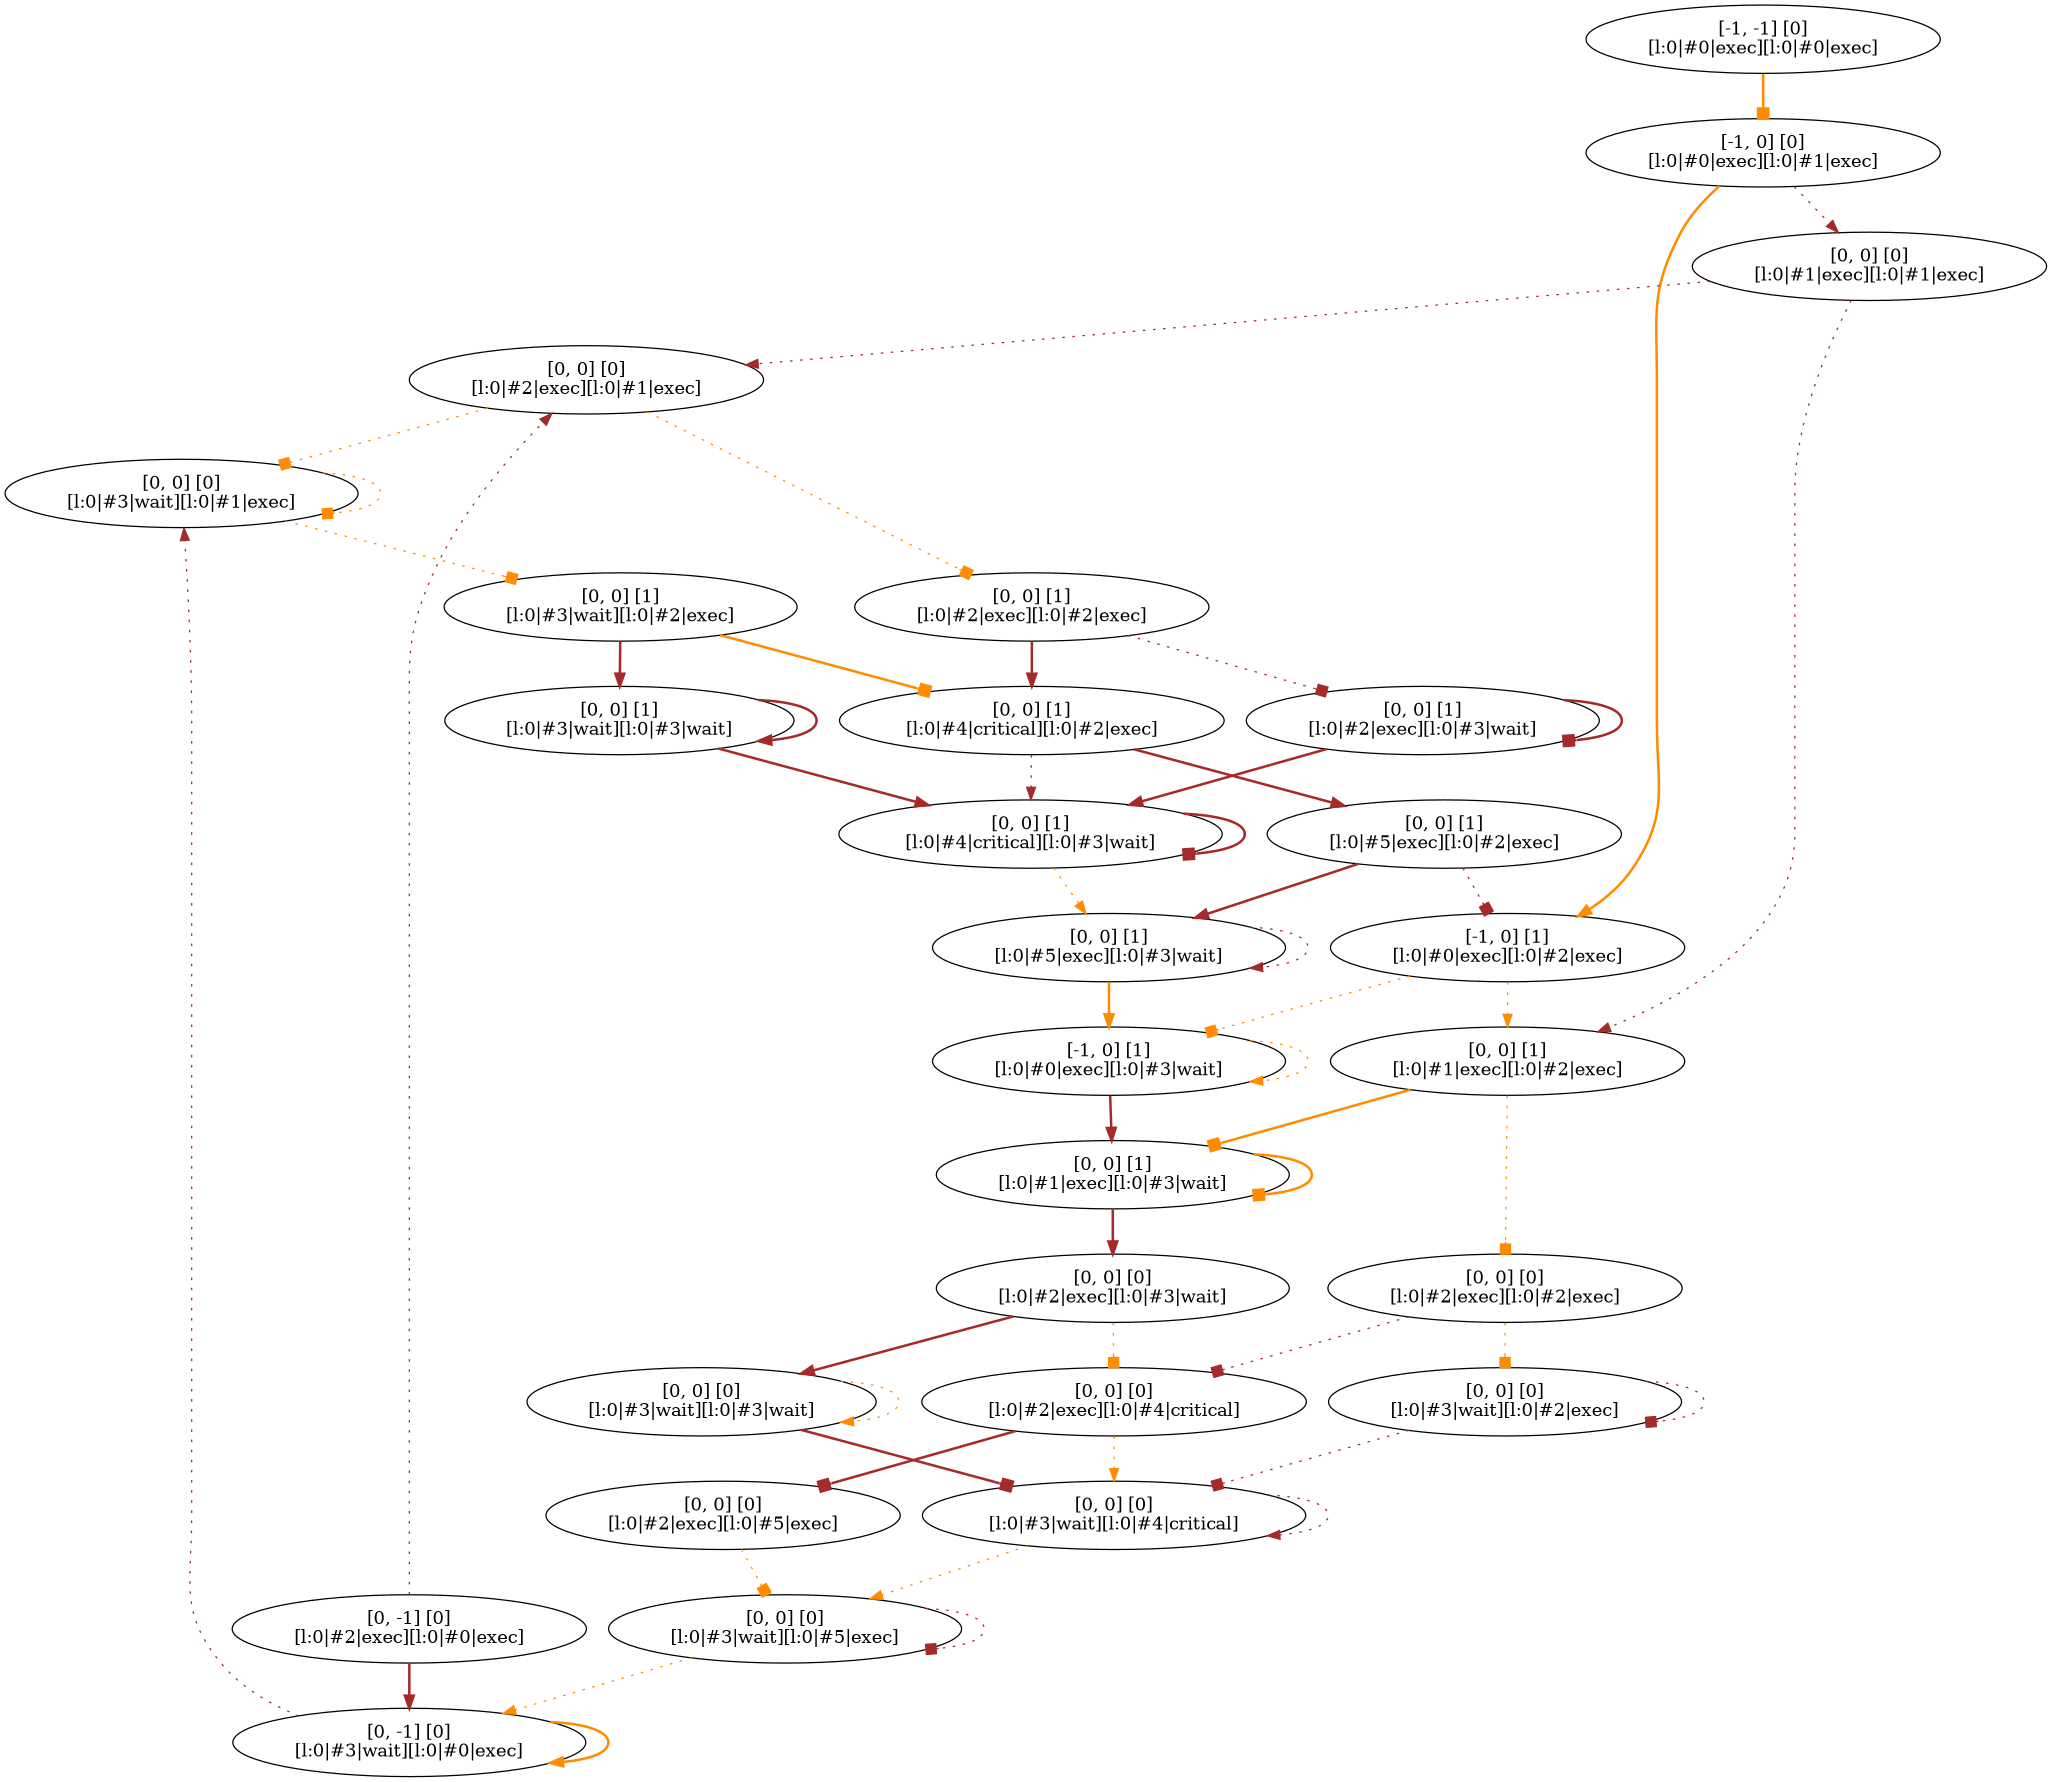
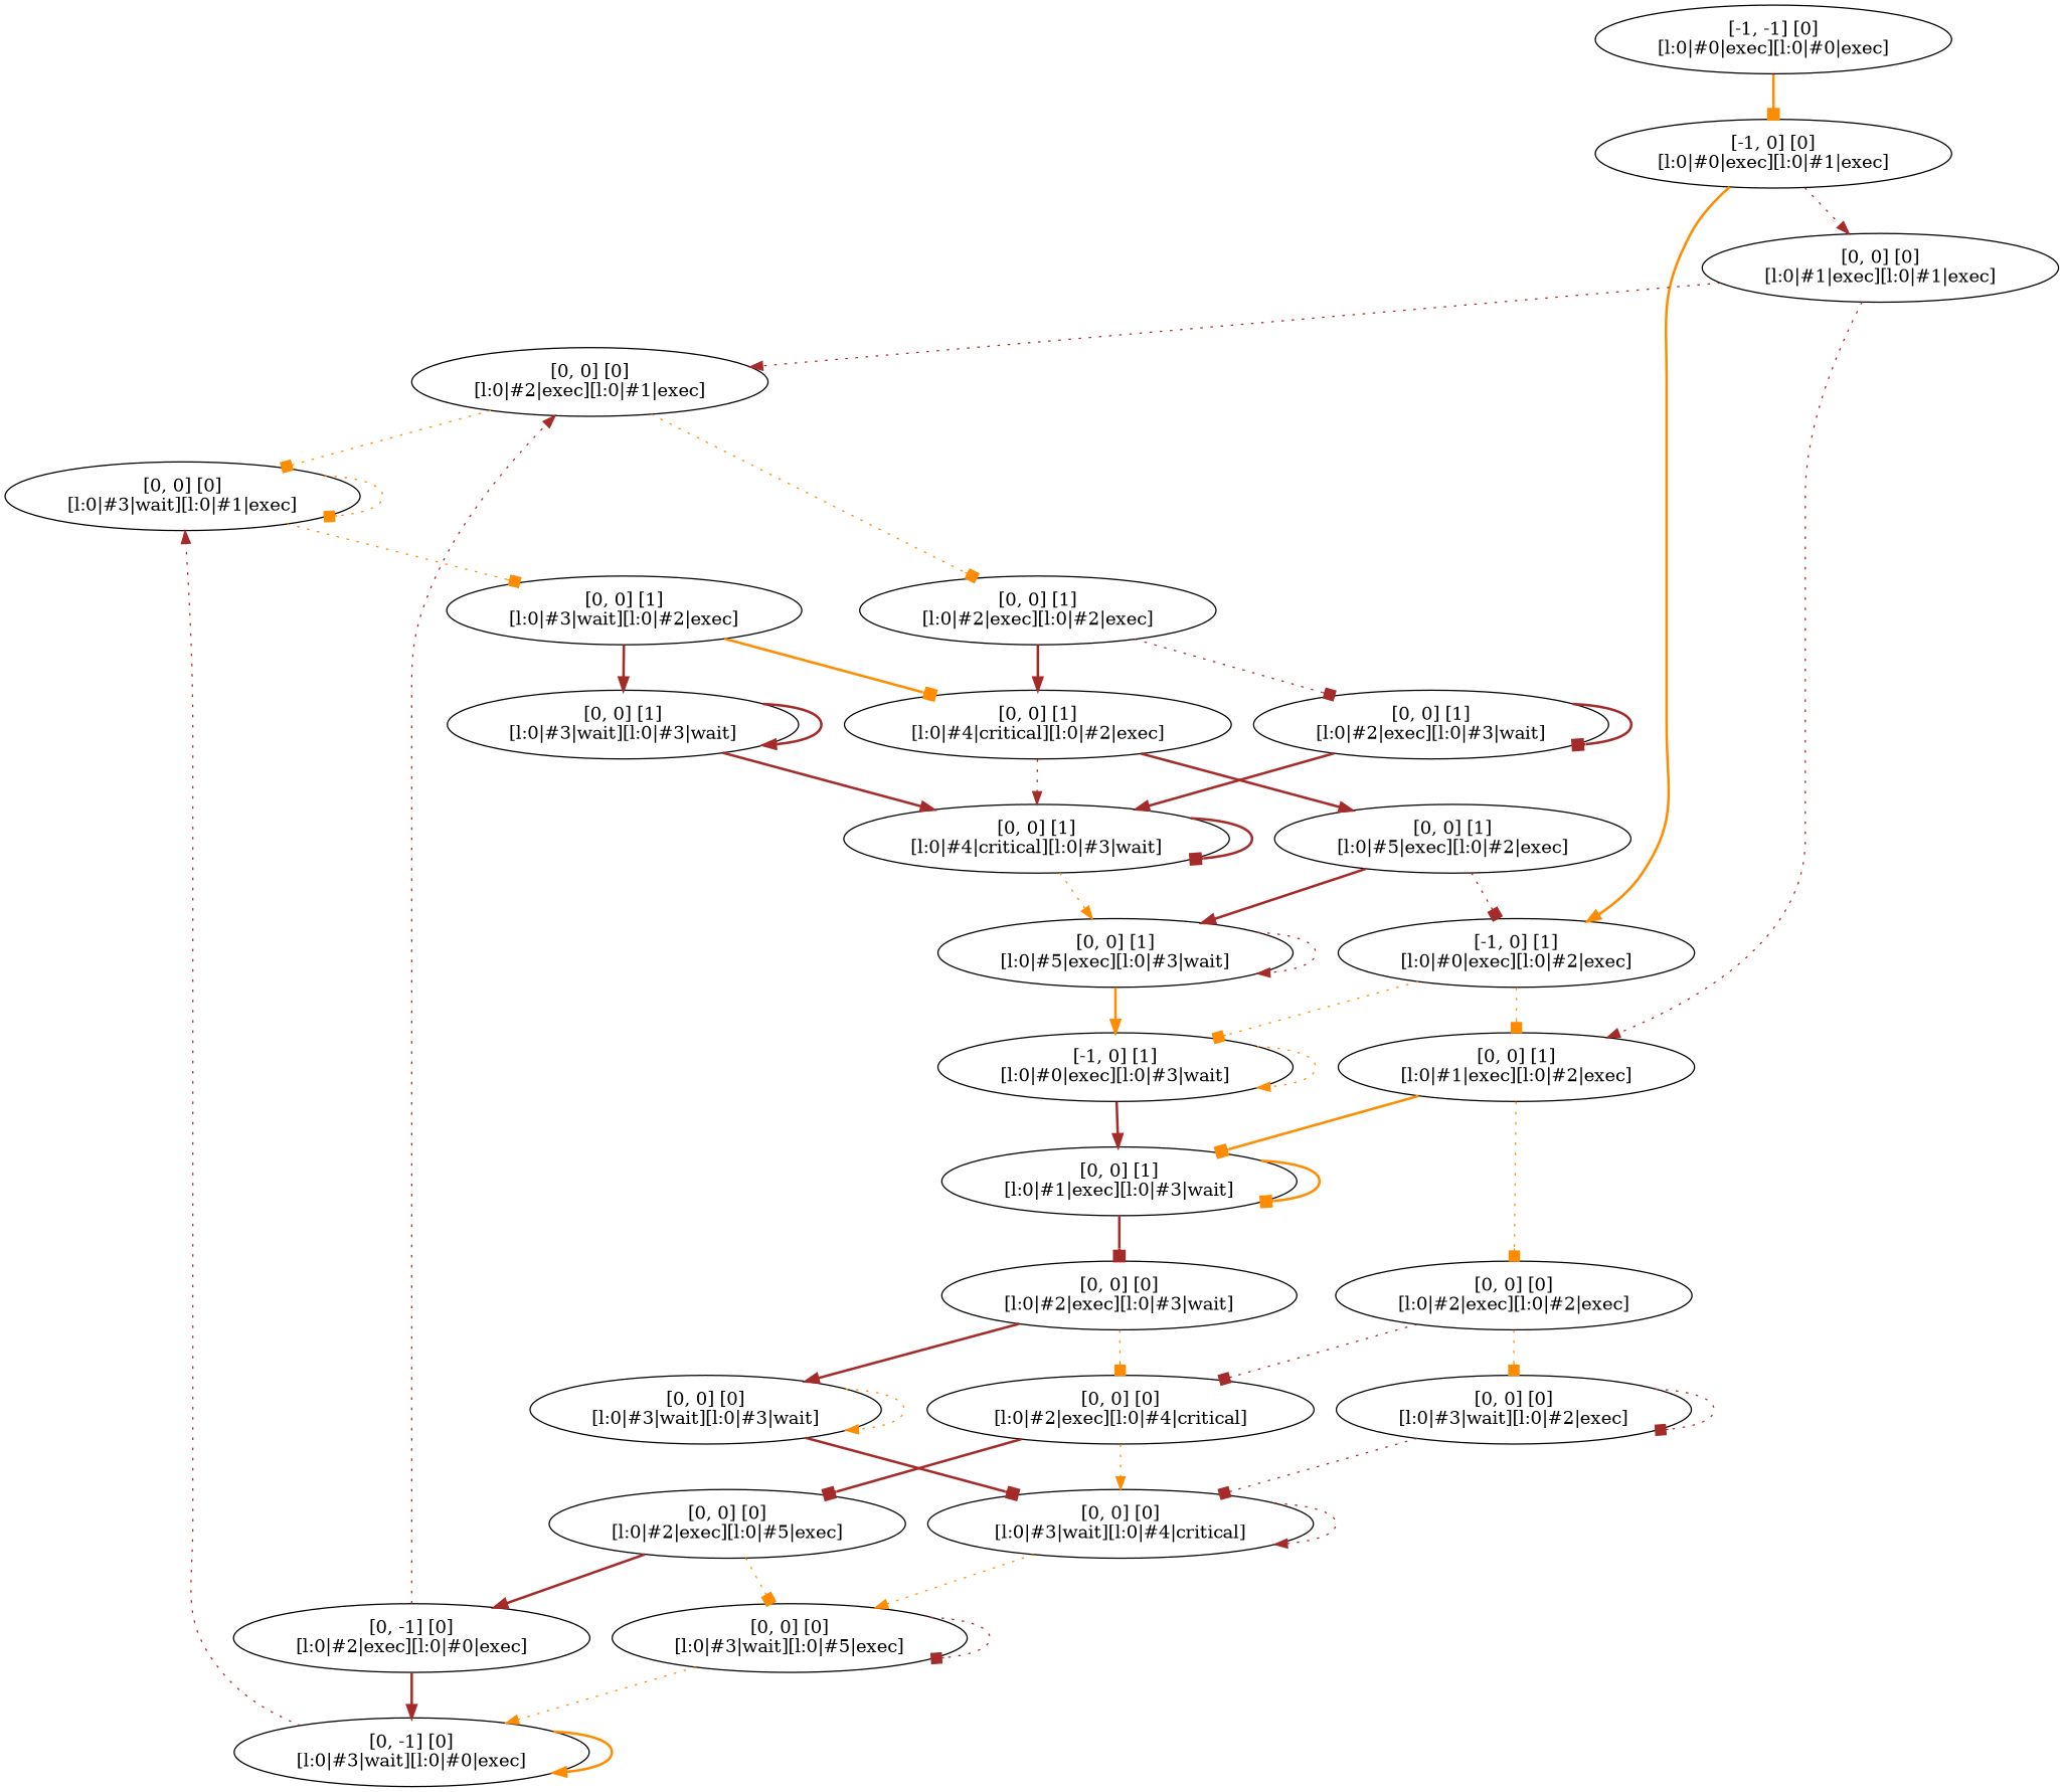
  digraph {
    edge [arrowhead=normal color=brown style=dotted]
    n1 [label="[-1, -1] [0]\n[l:0|#0|exec][l:0|#0|exec]"]
    n2 [label="[-1, 0] [0]\n[l:0|#0|exec][l:0|#1|exec]"]
    n3 [label="[0, 0] [0]\n[l:0|#1|exec][l:0|#1|exec]"]
    n4 [label="[-1, 0] [1]\n[l:0|#0|exec][l:0|#2|exec]"]
    n5 [label="[0, 0] [0]\n[l:0|#2|exec][l:0|#1|exec]"]
    n6 [label="[0, 0] [1]\n[l:0|#1|exec][l:0|#2|exec]"]
    n7 [label="[0, -1] [0]\n[l:0|#2|exec][l:0|#0|exec]"]
    n8 [label="[0, -1] [0]\n[l:0|#3|wait][l:0|#0|exec]"]
    n9 [label="[0, 0] [0]\n[l:0|#3|wait][l:0|#1|exec]"]
    n10 [label="[0, 0] [1]\n[l:0|#2|exec][l:0|#2|exec]"]
    n11 [label="[0, 0] [0]\n[l:0|#2|exec][l:0|#2|exec]"]
    n12 [label="[0, 0] [1]\n[l:0|#1|exec][l:0|#3|wait]"]
    n13 [label="[-1, 0] [1]\n[l:0|#0|exec][l:0|#3|wait]"]
    n14 [label="[0, 0] [1]\n[l:0|#3|wait][l:0|#2|exec]"]
    n15 [label="[0, 0] [1]\n[l:0|#4|critical][l:0|#2|exec]"]
    n16 [label="[0, 0] [1]\n[l:0|#2|exec][l:0|#3|wait]"]
    n17 [label="[0, 0] [0]\n[l:0|#2|exec][l:0|#4|critical]"]
    n18 [label="[0, 0] [0]\n[l:0|#3|wait][l:0|#2|exec]"]
    n19 [label="[0, 0] [0]\n[l:0|#2|exec][l:0|#3|wait]"]
    n20 [label="[0, 0] [1]\n[l:0|#3|wait][l:0|#3|wait]"]
    n21 [label="[0, 0] [1]\n[l:0|#5|exec][l:0|#2|exec]"]
    n22 [label="[0, 0] [1]\n[l:0|#4|critical][l:0|#3|wait]"]
    n23 [label="[0, 0] [0]\n[l:0|#3|wait][l:0|#4|critical]"]
    n24 [label="[0, 0] [0]\n[l:0|#2|exec][l:0|#5|exec]"]
    n25 [label="[0, 0] [0]\n[l:0|#3|wait][l:0|#3|wait]"]
    n26 [label="[0, 0] [1]\n[l:0|#5|exec][l:0|#3|wait]"]
    n27 [label="[0, 0] [0]\n[l:0|#3|wait][l:0|#5|exec]"]
    n1 -> n2 [arrowhead=box color=darkorange style=bold]
    n2 -> n3
    n2 -> n4 [color=darkorange style=bold]
    n3 -> n5
    n3 -> n6
-   n4 -> n6 [color=darkorange]
+   n4 -> n6 [arrowhead=box color=darkorange]
    n4 -> n13 [arrowhead=box color=darkorange]
    n5 -> n9 [arrowhead=box color=darkorange]
    n5 -> n10 [arrowhead=box color=darkorange]
    n6 -> n11 [arrowhead=box color=darkorange]
    n6 -> n12 [arrowhead=box color=darkorange style=bold]
    n7 -> n5
    n7 -> n8 [style=bold]
    n8 -> n8 [color=darkorange style=bold]
    n8 -> n9
    n9 -> n9 [arrowhead=box color=darkorange]
    n9 -> n14 [arrowhead=box color=darkorange]
    n10 -> n15 [style=bold]
    n10 -> n16 [arrowhead=box]
    n11 -> n17 [arrowhead=box]
    n11 -> n18 [arrowhead=box color=darkorange]
    n12 -> n12 [arrowhead=box color=darkorange style=bold]
-   n12 -> n19 [style=bold]
+   n12 -> n19 [arrowhead=box style=bold]
    n13 -> n12 [style=bold]
    n13 -> n13 [color=darkorange]
    n14 -> n15 [arrowhead=box color=darkorange style=bold]
    n14 -> n20 [style=bold]
    n15 -> n21 [style=bold]
    n15 -> n22
    n16 -> n16 [arrowhead=box style=bold]
    n16 -> n22 [style=bold]
    n17 -> n23 [color=darkorange]
    n17 -> n24 [arrowhead=box style=bold]
    n18 -> n18 [arrowhead=box]
    n18 -> n23 [arrowhead=box]
    n19 -> n17 [arrowhead=box color=darkorange]
    n19 -> n25 [style=bold]
    n20 -> n20 [style=bold]
    n20 -> n22 [style=bold]
    n21 -> n4 [arrowhead=box]
    n21 -> n26 [style=bold]
    n22 -> n22 [arrowhead=box style=bold]
    n22 -> n26 [color=darkorange]
    n23 -> n23
    n23 -> n27 [color=darkorange]
+   n24 -> n7 [style=bold]
    n24 -> n27 [arrowhead=box color=darkorange]
    n25 -> n23 [arrowhead=box style=bold]
    n25 -> n25 [color=darkorange]
    n26 -> n13 [color=darkorange style=bold]
    n26 -> n26
    n27 -> n8 [color=darkorange]
    n27 -> n27 [arrowhead=box]
  }
